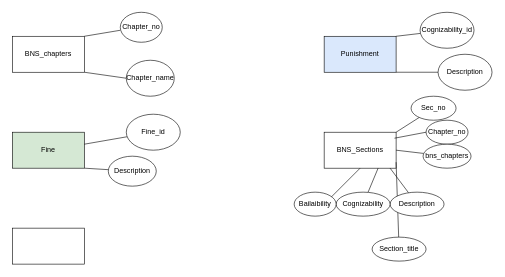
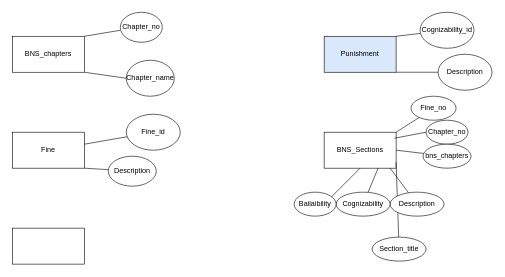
  <mxCell id="0" />
  <mxCell id="1" parent="0" />
  <mxCell id="2" value="BNS_chapters" style="rounded=0;whiteSpace=wrap;html=1;" vertex="1" parent="1"><mxGeometry x="20" y="60" width="120" height="60" as="geometry" /></mxCell>
  <mxCell id="3" value="" style="endArrow=none;html=1;rounded=0;" edge="1" parent="1"><mxGeometry width="50" height="50" relative="1" as="geometry"><mxPoint x="140" y="60" as="sourcePoint" /><mxPoint x="200" y="50" as="targetPoint" /></mxGeometry></mxCell>
  <mxCell id="4" value="Chapter_no" style="ellipse;whiteSpace=wrap;html=1;" vertex="1" parent="1"><mxGeometry x="200" y="20" width="70" height="50" as="geometry" /></mxCell>
  <mxCell id="5" value="" style="endArrow=none;html=1;rounded=0;" edge="1" parent="1"><mxGeometry width="50" height="50" relative="1" as="geometry"><mxPoint x="140" y="120" as="sourcePoint" /><mxPoint x="210" y="130" as="targetPoint" /></mxGeometry></mxCell>
  <mxCell id="6" value="Chapter_name" style="ellipse;whiteSpace=wrap;html=1;" vertex="1" parent="1"><mxGeometry x="210" y="100" width="80" height="60" as="geometry" /></mxCell>
  <mxCell id="7" value="Punishment" style="rounded=0;whiteSpace=wrap;html=1;fillColor=#dae8fc;" vertex="1" parent="1"><mxGeometry x="540" y="60" width="120" height="60" as="geometry" /></mxCell>
  <mxCell id="8" value="" style="endArrow=none;html=1;rounded=0;" edge="1" parent="1" target="9"><mxGeometry width="50" height="50" relative="1" as="geometry"><mxPoint x="660" y="60" as="sourcePoint" /><mxPoint x="710" y="40" as="targetPoint" /></mxGeometry></mxCell>
  <mxCell id="9" value="Cognizability_id" style="ellipse;whiteSpace=wrap;html=1;" vertex="1" parent="1"><mxGeometry x="700" y="20" width="90" height="60" as="geometry" /></mxCell>
  <mxCell id="10" value="" style="endArrow=none;html=1;rounded=0;" edge="1" parent="1" target="11"><mxGeometry width="50" height="50" relative="1" as="geometry"><mxPoint x="660" y="120" as="sourcePoint" /><mxPoint x="710" y="130" as="targetPoint" /></mxGeometry></mxCell>
  <mxCell id="11" value="Description" style="ellipse;whiteSpace=wrap;html=1;" vertex="1" parent="1"><mxGeometry x="730" y="90" width="90" height="60" as="geometry" /></mxCell>
- <mxCell id="12" value="Fine" style="rounded=0;whiteSpace=wrap;html=1;fillColor=#d5e8d4;" vertex="1" parent="1"><mxGeometry x="20" y="220" width="120" height="60" as="geometry" /></mxCell>
+ <mxCell id="12" value="Fine" style="rounded=0;whiteSpace=wrap;html=1;" vertex="1" parent="1"><mxGeometry x="20" y="220" width="120" height="60" as="geometry" /></mxCell>
  <mxCell id="13" value="" style="endArrow=none;html=1;rounded=0;" edge="1" parent="1" target="14"><mxGeometry width="50" height="50" relative="1" as="geometry"><mxPoint x="140" y="240" as="sourcePoint" /><mxPoint x="200" y="220" as="targetPoint" /></mxGeometry></mxCell>
  <mxCell id="14" value="Fine_id" style="ellipse;whiteSpace=wrap;html=1;" vertex="1" parent="1"><mxGeometry x="210" y="190" width="90" height="60" as="geometry" /></mxCell>
  <mxCell id="15" value="" style="endArrow=none;html=1;rounded=0;" edge="1" parent="1" target="16"><mxGeometry width="50" height="50" relative="1" as="geometry"><mxPoint x="140" y="280" as="sourcePoint" /><mxPoint x="210" y="290" as="targetPoint" /></mxGeometry></mxCell>
  <mxCell id="16" value="Description" style="ellipse;whiteSpace=wrap;html=1;" vertex="1" parent="1"><mxGeometry x="180" y="260" width="80" height="50" as="geometry" /></mxCell>
  <mxCell id="17" value="BNS_Sections" style="rounded=0;whiteSpace=wrap;html=1;" vertex="1" parent="1"><mxGeometry x="540" y="220" width="120" height="60" as="geometry" /></mxCell>
  <mxCell id="18" value="" style="endArrow=none;html=1;rounded=0;" edge="1" parent="1" target="19"><mxGeometry width="50" height="50" relative="1" as="geometry"><mxPoint x="660" y="220" as="sourcePoint" /><mxPoint x="710" y="170" as="targetPoint" /></mxGeometry></mxCell>
- <mxCell id="19" value="Sec_no" style="ellipse;whiteSpace=wrap;html=1;" vertex="1" parent="1"><mxGeometry x="685" y="160" width="75" height="40" as="geometry" /></mxCell>
+ <mxCell id="19" value="Fine_no" style="ellipse;whiteSpace=wrap;html=1;" vertex="1" parent="1"><mxGeometry x="685" y="160" width="75" height="40" as="geometry" /></mxCell>
  <mxCell id="20" value="" style="endArrow=none;html=1;rounded=0;" edge="1" parent="1"><mxGeometry width="50" height="50" relative="1" as="geometry"><mxPoint x="657.36" y="230" as="sourcePoint" /><mxPoint x="710" y="220" as="targetPoint" /></mxGeometry></mxCell>
  <mxCell id="21" value="Chapter_no" style="ellipse;whiteSpace=wrap;html=1;" vertex="1" parent="1"><mxGeometry x="710" y="200" width="70" height="40" as="geometry" /></mxCell>
  <mxCell id="22" value="" style="endArrow=none;html=1;rounded=0;" edge="1" parent="1" target="23"><mxGeometry width="50" height="50" relative="1" as="geometry"><mxPoint x="660" y="250" as="sourcePoint" /><mxPoint x="710" y="260" as="targetPoint" /></mxGeometry></mxCell>
  <mxCell id="23" value="bns_chapters" style="ellipse;whiteSpace=wrap;html=1;" vertex="1" parent="1"><mxGeometry x="705" y="240" width="80" height="40" as="geometry" /></mxCell>
  <mxCell id="24" value="" style="endArrow=none;html=1;rounded=0;" edge="1" parent="1" target="25"><mxGeometry width="50" height="50" relative="1" as="geometry"><mxPoint x="660" y="270" as="sourcePoint" /><mxPoint x="700" y="290" as="targetPoint" /></mxGeometry></mxCell>
  <mxCell id="25" value="Section_title" style="ellipse;whiteSpace=wrap;html=1;" vertex="1" parent="1"><mxGeometry x="620" y="395" width="90" height="40" as="geometry" /></mxCell>
  <mxCell id="26" value="" style="endArrow=none;html=1;rounded=0;" edge="1" parent="1" target="27"><mxGeometry width="50" height="50" relative="1" as="geometry"><mxPoint x="650" y="280" as="sourcePoint" /><mxPoint x="670" y="335" as="targetPoint" /></mxGeometry></mxCell>
  <mxCell id="27" value="Description" style="ellipse;whiteSpace=wrap;html=1;" vertex="1" parent="1"><mxGeometry x="650" y="320" width="90" height="40" as="geometry" /></mxCell>
  <mxCell id="28" value="" style="endArrow=none;html=1;rounded=0;" edge="1" parent="1" target="29"><mxGeometry width="50" height="50" relative="1" as="geometry"><mxPoint x="630" y="280" as="sourcePoint" /><mxPoint x="630" y="340" as="targetPoint" /></mxGeometry></mxCell>
  <mxCell id="29" value="Cognizability" style="ellipse;whiteSpace=wrap;html=1;" vertex="1" parent="1"><mxGeometry x="560" y="320" width="90" height="40" as="geometry" /></mxCell>
  <mxCell id="30" value="" style="endArrow=none;html=1;rounded=0;" edge="1" parent="1"><mxGeometry width="50" height="50" relative="1" as="geometry"><mxPoint x="550" y="330" as="sourcePoint" /><mxPoint x="600" y="280" as="targetPoint" /></mxGeometry></mxCell>
  <mxCell id="31" value="Bailaibility" style="ellipse;whiteSpace=wrap;html=1;" vertex="1" parent="1"><mxGeometry x="490" y="320" width="70" height="40" as="geometry" /></mxCell>
  <mxCell id="32" value="&amp;nbsp;" style="rounded=0;whiteSpace=wrap;html=1;flipH=1;" vertex="1" parent="1"><mxGeometry x="20" y="380" width="120" height="60" as="geometry" /></mxCell>
